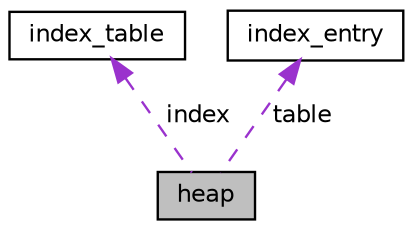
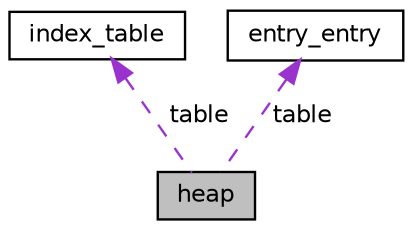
  digraph {
    node [color=black fillcolor=white fontname=Helvetica fontsize=10 shape=record style=filled]
    edge [color=darkorchid3 dir=back fontname=Helvetica fontsize=10 labelfontname=Helvetica labelfontsize=10 style=dashed]
    n1 [fillcolor=grey75 fontcolor=black height=0.2 label=heap width=0.4]
    n2 [height=0.2 label=index_table width=0.4]
-   n3 [height=0.2 label=index_entry width=0.4]
-   n2 -> n1 [label=" index"]
+   n3 [height=0.2 label=entry_entry width=0.4]
+   n2 -> n1 [label=" table"]
    n3 -> n1 [label=" table"]
  }
